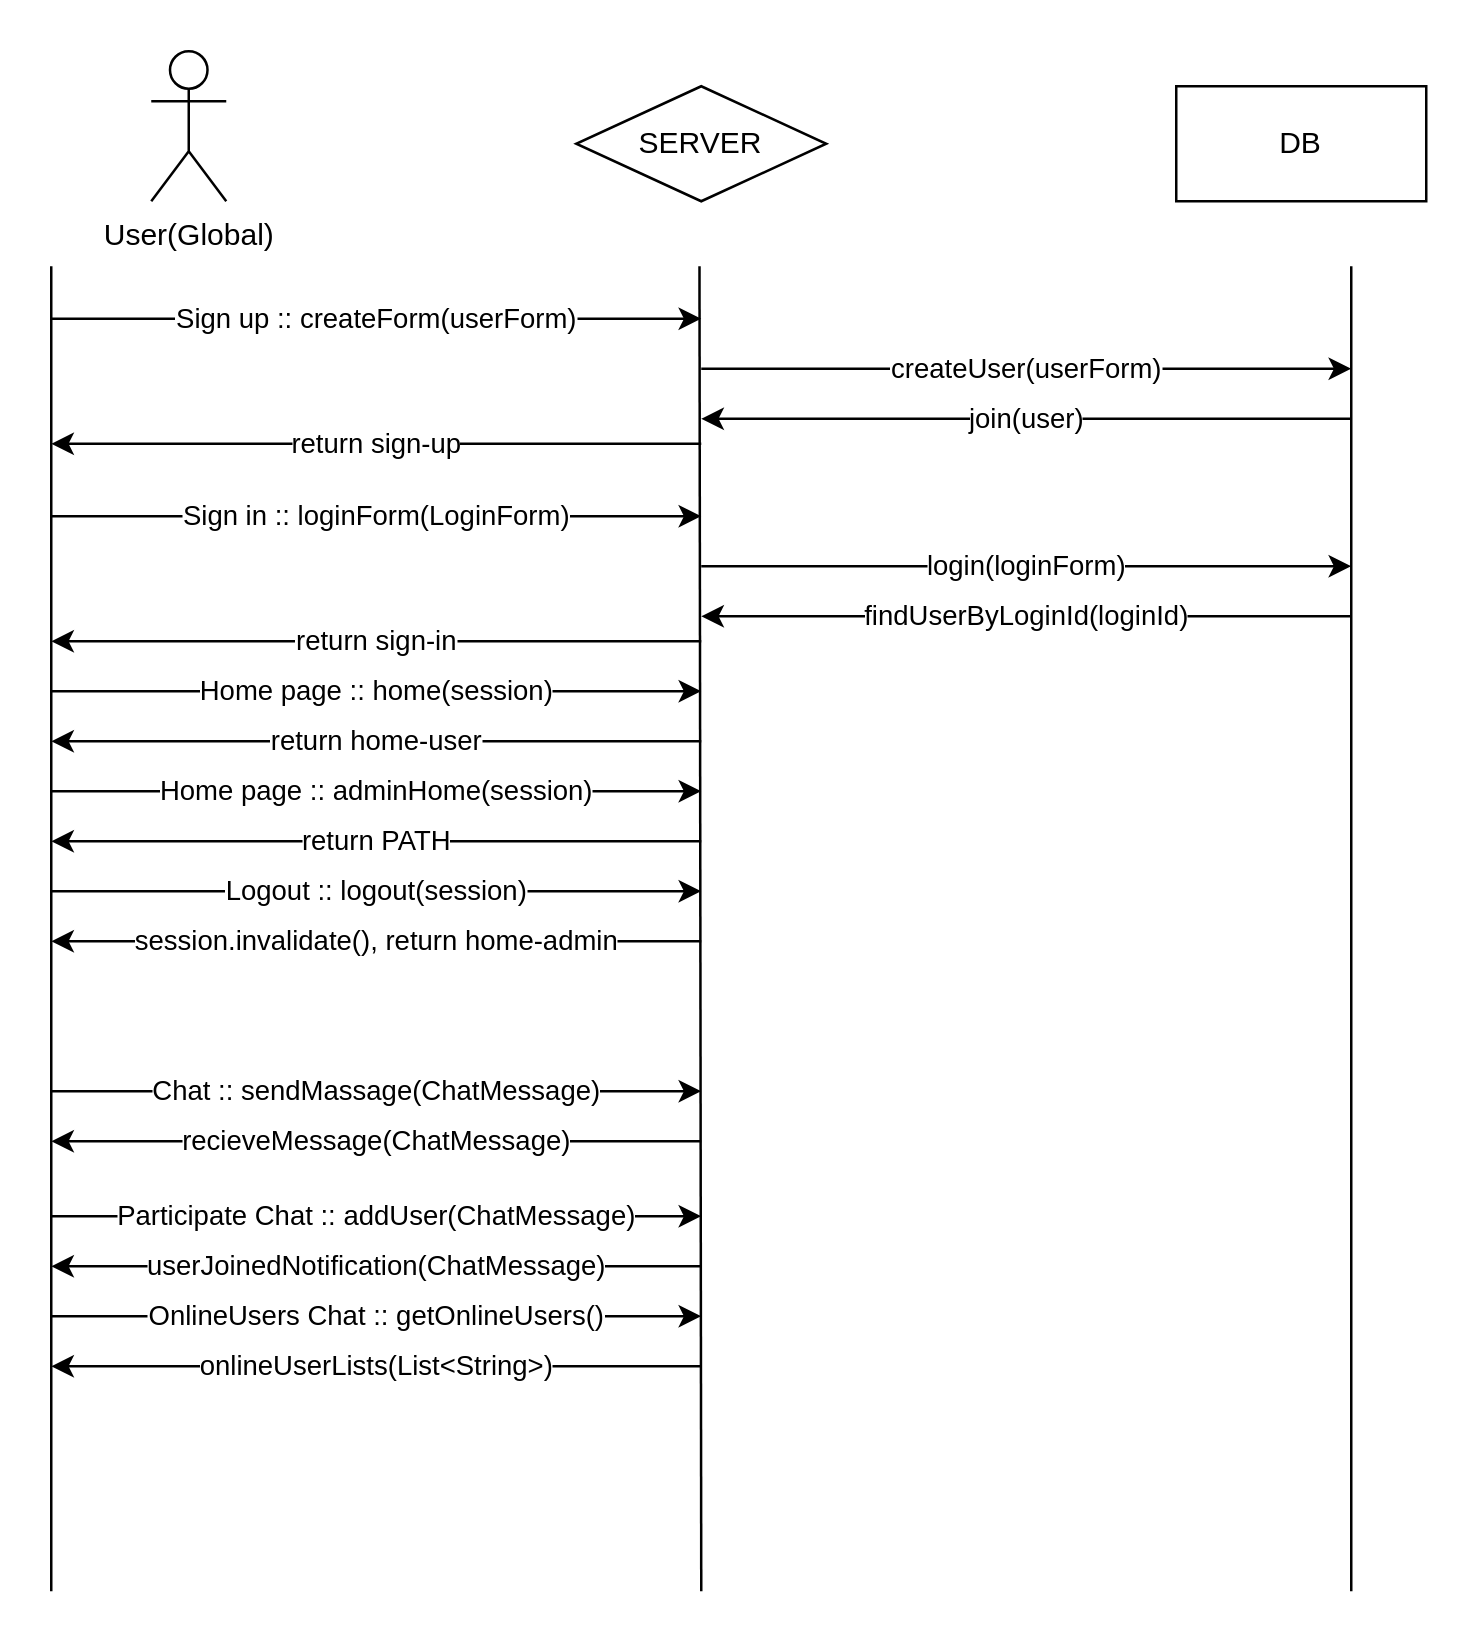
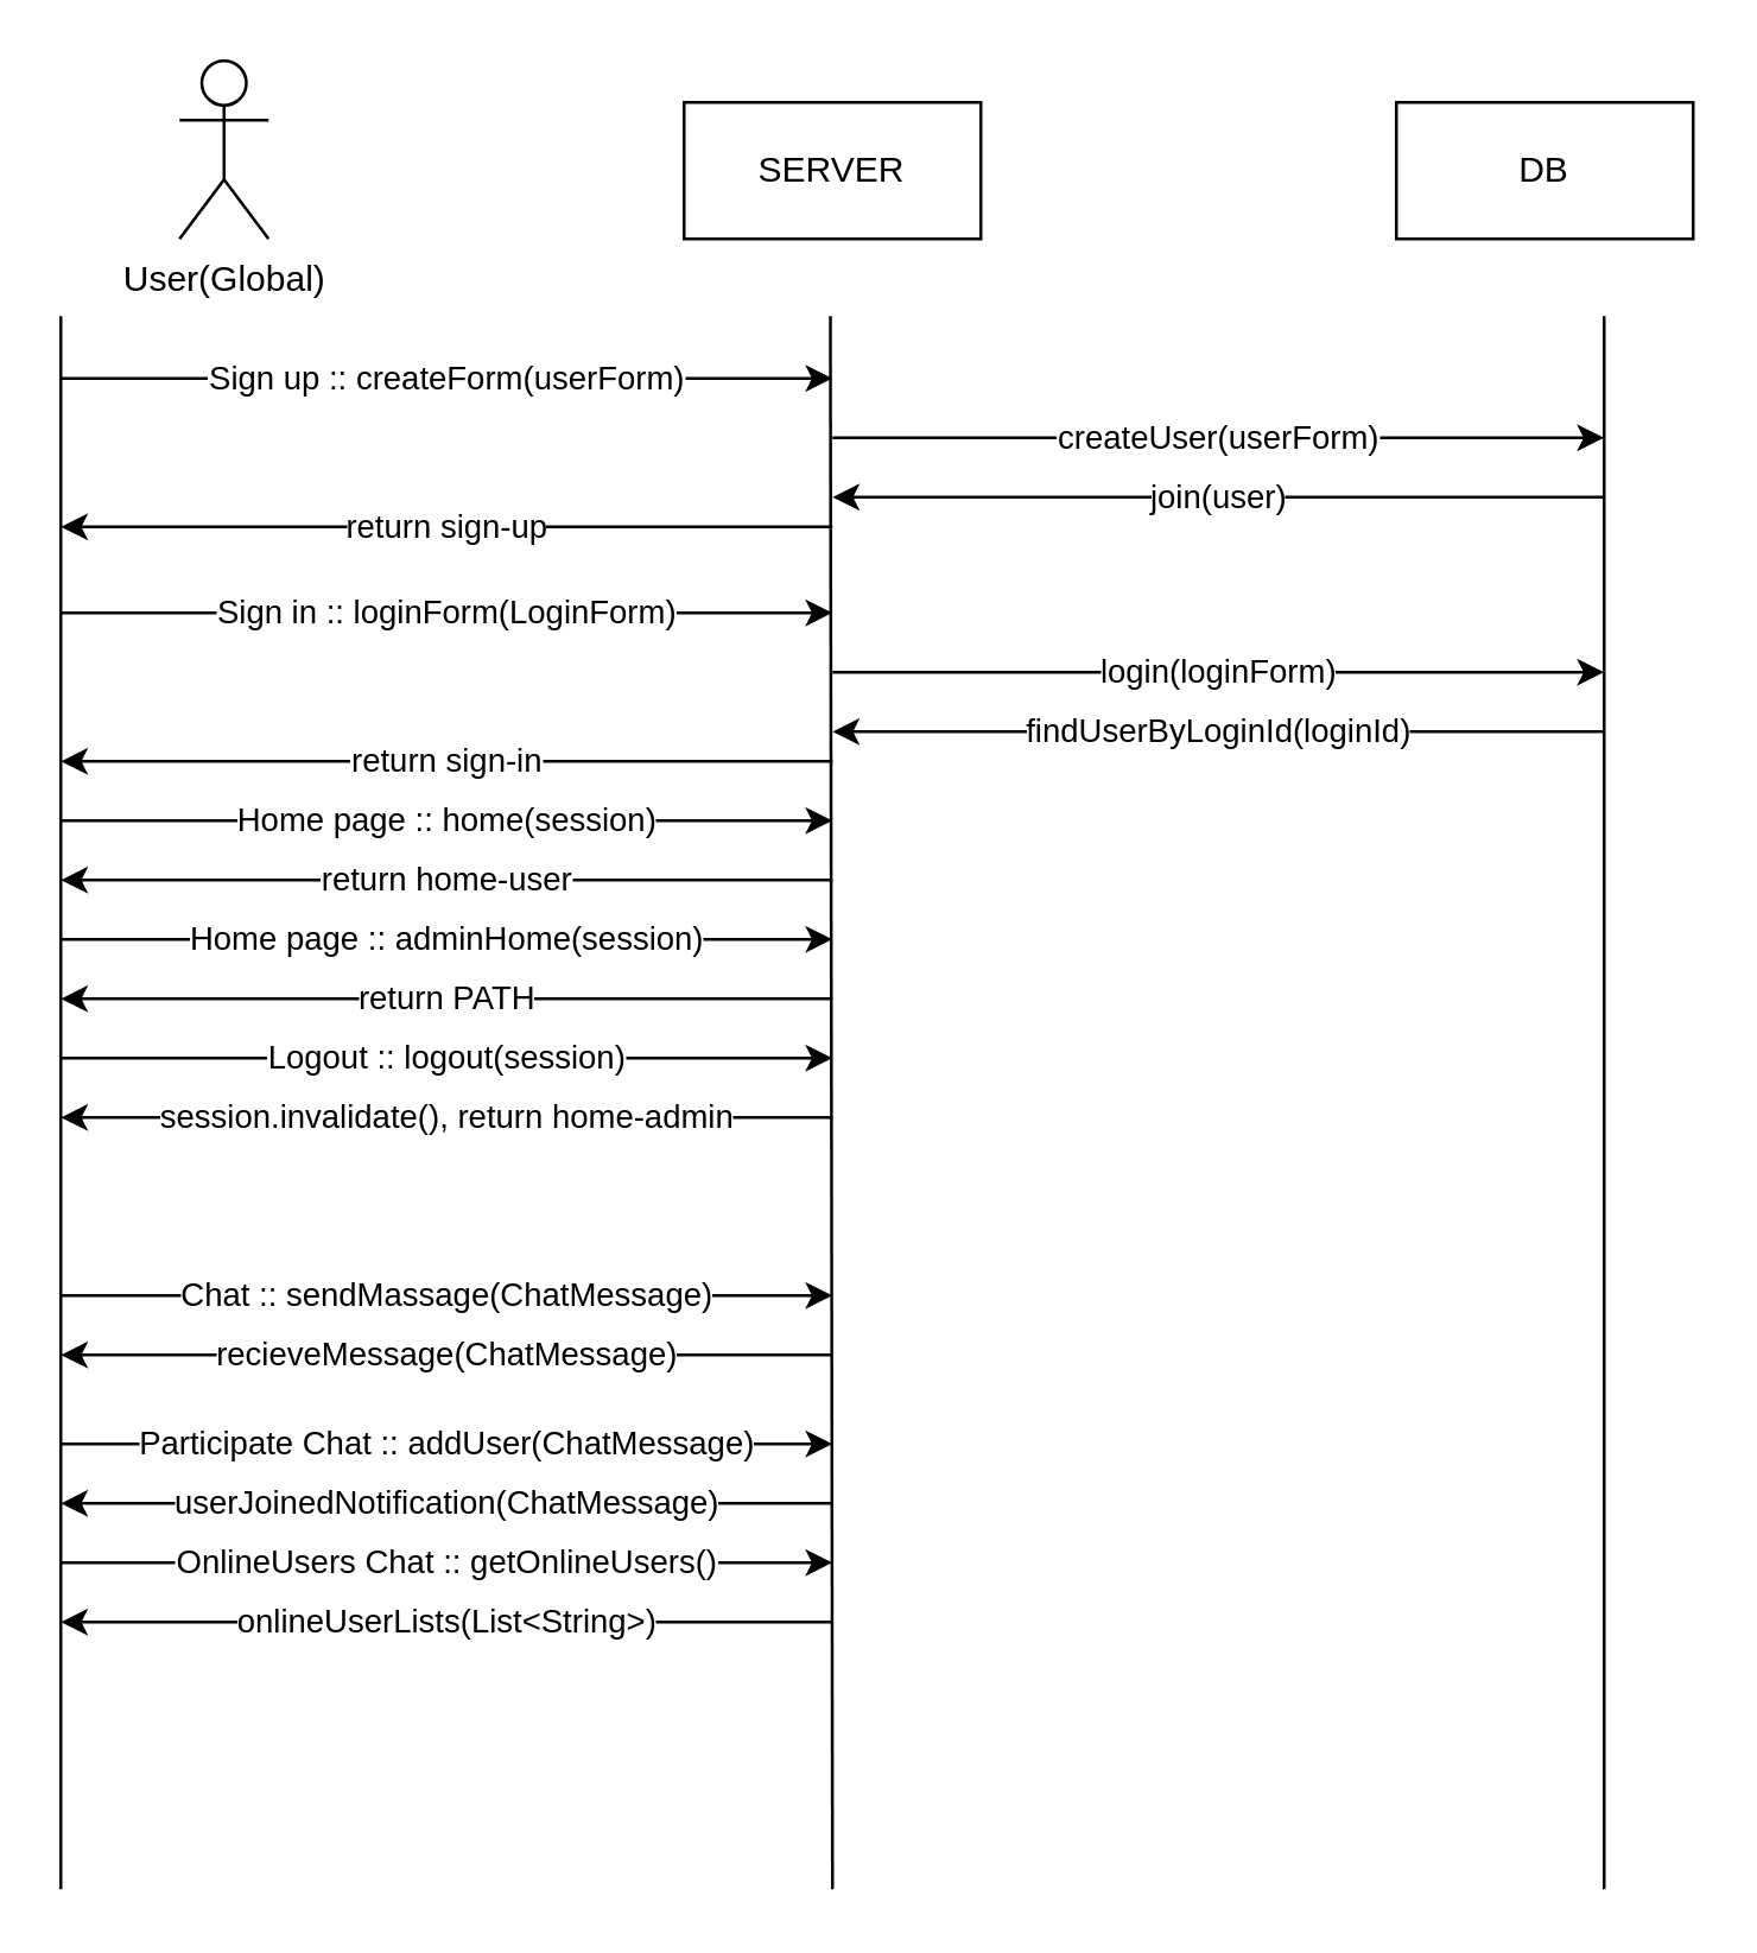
  <mxCell id="0" />
  <mxCell id="1" parent="0" />
  <mxCell id="2" value="User(Global)" style="shape=umlActor;verticalLabelPosition=bottom;verticalAlign=top;html=1;outlineConnect=0;" vertex="1" parent="1"><mxGeometry x="60" y="20" width="30" height="60" as="geometry" /></mxCell>
  <mxCell id="3" value="" style="endArrow=none;html=1;rounded=0;" edge="1" parent="1"><mxGeometry width="50" height="50" relative="1" as="geometry"><mxPoint x="20" y="636" as="sourcePoint" /><mxPoint x="20" y="106" as="targetPoint" /></mxGeometry></mxCell>
- <mxCell id="4" value="SERVER" style="rhombus;whiteSpace=wrap;html=1;" vertex="1" parent="1"><mxGeometry x="230" y="34" width="100" height="46" as="geometry" /></mxCell>
+ <mxCell id="4" value="SERVER" style="rounded=0;whiteSpace=wrap;html=1;" vertex="1" parent="1"><mxGeometry x="230" y="34" width="100" height="46" as="geometry" /></mxCell>
  <mxCell id="5" value="DB" style="rounded=0;whiteSpace=wrap;html=1;" vertex="1" parent="1"><mxGeometry x="470" y="34" width="100" height="46" as="geometry" /></mxCell>
  <mxCell id="6" value="" style="endArrow=none;html=1;rounded=0;" edge="1" parent="1"><mxGeometry width="50" height="50" relative="1" as="geometry"><mxPoint x="280" y="636" as="sourcePoint" /><mxPoint x="279.29" y="106" as="targetPoint" /></mxGeometry></mxCell>
  <mxCell id="7" value="" style="endArrow=none;html=1;rounded=0;" edge="1" parent="1"><mxGeometry width="50" height="50" relative="1" as="geometry"><mxPoint x="540" y="636" as="sourcePoint" /><mxPoint x="540" y="106" as="targetPoint" /></mxGeometry></mxCell>
  <mxCell id="8" value="Sign up :: createForm(userForm)" style="endArrow=classic;html=1;rounded=0;" edge="1" parent="1"><mxGeometry width="50" height="50" relative="1" as="geometry"><mxPoint x="20" y="127" as="sourcePoint" /><mxPoint x="280" y="127" as="targetPoint" /></mxGeometry></mxCell>
  <mxCell id="9" value="createUser(userForm)" style="endArrow=classic;html=1;rounded=0;" edge="1" parent="1"><mxGeometry width="50" height="50" relative="1" as="geometry"><mxPoint x="280" y="147" as="sourcePoint" /><mxPoint x="540" y="147" as="targetPoint" /></mxGeometry></mxCell>
  <mxCell id="10" value="join(user)" style="endArrow=classic;html=1;rounded=0;" edge="1" parent="1"><mxGeometry width="50" height="50" relative="1" as="geometry"><mxPoint x="540" y="167" as="sourcePoint" /><mxPoint x="280" y="167" as="targetPoint" /><mxPoint as="offset" /></mxGeometry></mxCell>
  <mxCell id="11" value="return sign-up" style="endArrow=classic;html=1;rounded=0;" edge="1" parent="1"><mxGeometry width="50" height="50" relative="1" as="geometry"><mxPoint x="280" y="177" as="sourcePoint" /><mxPoint x="20" y="177" as="targetPoint" /><mxPoint as="offset" /></mxGeometry></mxCell>
  <mxCell id="12" value="Sign in :: loginForm(LoginForm)" style="endArrow=classic;html=1;rounded=0;" edge="1" parent="1"><mxGeometry width="50" height="50" relative="1" as="geometry"><mxPoint x="20" y="206" as="sourcePoint" /><mxPoint x="280" y="206" as="targetPoint" /><mxPoint as="offset" /></mxGeometry></mxCell>
  <mxCell id="13" value="login(loginForm)" style="endArrow=classic;html=1;rounded=0;" edge="1" parent="1"><mxGeometry width="50" height="50" relative="1" as="geometry"><mxPoint x="280" y="226" as="sourcePoint" /><mxPoint x="540" y="226" as="targetPoint" /></mxGeometry></mxCell>
  <mxCell id="14" value="findUserByLoginId(loginId)" style="endArrow=classic;html=1;rounded=0;" edge="1" parent="1"><mxGeometry width="50" height="50" relative="1" as="geometry"><mxPoint x="540" y="246" as="sourcePoint" /><mxPoint x="280" y="246" as="targetPoint" /><mxPoint as="offset" /></mxGeometry></mxCell>
  <mxCell id="15" value="return sign-in" style="endArrow=classic;html=1;rounded=0;" edge="1" parent="1"><mxGeometry width="50" height="50" relative="1" as="geometry"><mxPoint x="280" y="256" as="sourcePoint" /><mxPoint x="20" y="256" as="targetPoint" /><mxPoint as="offset" /></mxGeometry></mxCell>
  <mxCell id="16" value="Home page :: home(session)" style="endArrow=classic;html=1;rounded=0;" edge="1" parent="1"><mxGeometry width="50" height="50" relative="1" as="geometry"><mxPoint x="20" y="276" as="sourcePoint" /><mxPoint x="280" y="276" as="targetPoint" /><mxPoint as="offset" /></mxGeometry></mxCell>
  <mxCell id="17" value="return home-user" style="endArrow=classic;html=1;rounded=0;" edge="1" parent="1"><mxGeometry width="50" height="50" relative="1" as="geometry"><mxPoint x="280" y="296" as="sourcePoint" /><mxPoint x="20" y="296" as="targetPoint" /><mxPoint as="offset" /></mxGeometry></mxCell>
  <mxCell id="18" value="Home page :: adminHome(session)" style="endArrow=classic;html=1;rounded=0;" edge="1" parent="1"><mxGeometry width="50" height="50" relative="1" as="geometry"><mxPoint x="20" y="316" as="sourcePoint" /><mxPoint x="280" y="316" as="targetPoint" /><mxPoint as="offset" /></mxGeometry></mxCell>
  <mxCell id="19" value="return PATH" style="endArrow=classic;html=1;rounded=0;" edge="1" parent="1"><mxGeometry width="50" height="50" relative="1" as="geometry"><mxPoint x="280" y="336" as="sourcePoint" /><mxPoint x="20" y="336" as="targetPoint" /><mxPoint as="offset" /></mxGeometry></mxCell>
  <mxCell id="20" value="Logout :: logout(session)" style="endArrow=classic;html=1;rounded=0;" edge="1" parent="1"><mxGeometry width="50" height="50" relative="1" as="geometry"><mxPoint x="20" y="356" as="sourcePoint" /><mxPoint x="280" y="356" as="targetPoint" /><mxPoint as="offset" /></mxGeometry></mxCell>
  <mxCell id="21" value="session.invalidate(), return home-admin" style="endArrow=classic;html=1;rounded=0;" edge="1" parent="1"><mxGeometry width="50" height="50" relative="1" as="geometry"><mxPoint x="280" y="376" as="sourcePoint" /><mxPoint x="20" y="376" as="targetPoint" /><mxPoint as="offset" /></mxGeometry></mxCell>
  <mxCell id="22" value="Chat :: sendMassage(ChatMessage)" style="endArrow=classic;html=1;rounded=0;" edge="1" parent="1"><mxGeometry width="50" height="50" relative="1" as="geometry"><mxPoint x="20" y="436" as="sourcePoint" /><mxPoint x="280" y="436" as="targetPoint" /></mxGeometry></mxCell>
  <mxCell id="23" value="recieveMessage(ChatMessage)" style="endArrow=classic;html=1;rounded=0;" edge="1" parent="1"><mxGeometry width="50" height="50" relative="1" as="geometry"><mxPoint x="280" y="456" as="sourcePoint" /><mxPoint x="20" y="456" as="targetPoint" /><mxPoint as="offset" /></mxGeometry></mxCell>
  <mxCell id="24" value="Participate Chat :: addUser(ChatMessage)" style="endArrow=classic;html=1;rounded=0;" edge="1" parent="1"><mxGeometry width="50" height="50" relative="1" as="geometry"><mxPoint x="20" y="486" as="sourcePoint" /><mxPoint x="280" y="486" as="targetPoint" /></mxGeometry></mxCell>
  <mxCell id="25" value="userJoinedNotification(ChatMessage)" style="endArrow=classic;html=1;rounded=0;" edge="1" parent="1"><mxGeometry width="50" height="50" relative="1" as="geometry"><mxPoint x="280" y="506" as="sourcePoint" /><mxPoint x="20" y="506" as="targetPoint" /><mxPoint as="offset" /></mxGeometry></mxCell>
  <mxCell id="26" value="OnlineUsers Chat :: getOnlineUsers()" style="endArrow=classic;html=1;rounded=0;" edge="1" parent="1"><mxGeometry width="50" height="50" relative="1" as="geometry"><mxPoint x="20" y="526" as="sourcePoint" /><mxPoint x="280" y="526" as="targetPoint" /></mxGeometry></mxCell>
  <mxCell id="27" value="onlineUserLists(List&amp;lt;String&amp;gt;)" style="endArrow=classic;html=1;rounded=0;" edge="1" parent="1"><mxGeometry width="50" height="50" relative="1" as="geometry"><mxPoint x="280" y="546" as="sourcePoint" /><mxPoint x="20" y="546" as="targetPoint" /><mxPoint as="offset" /></mxGeometry></mxCell>
